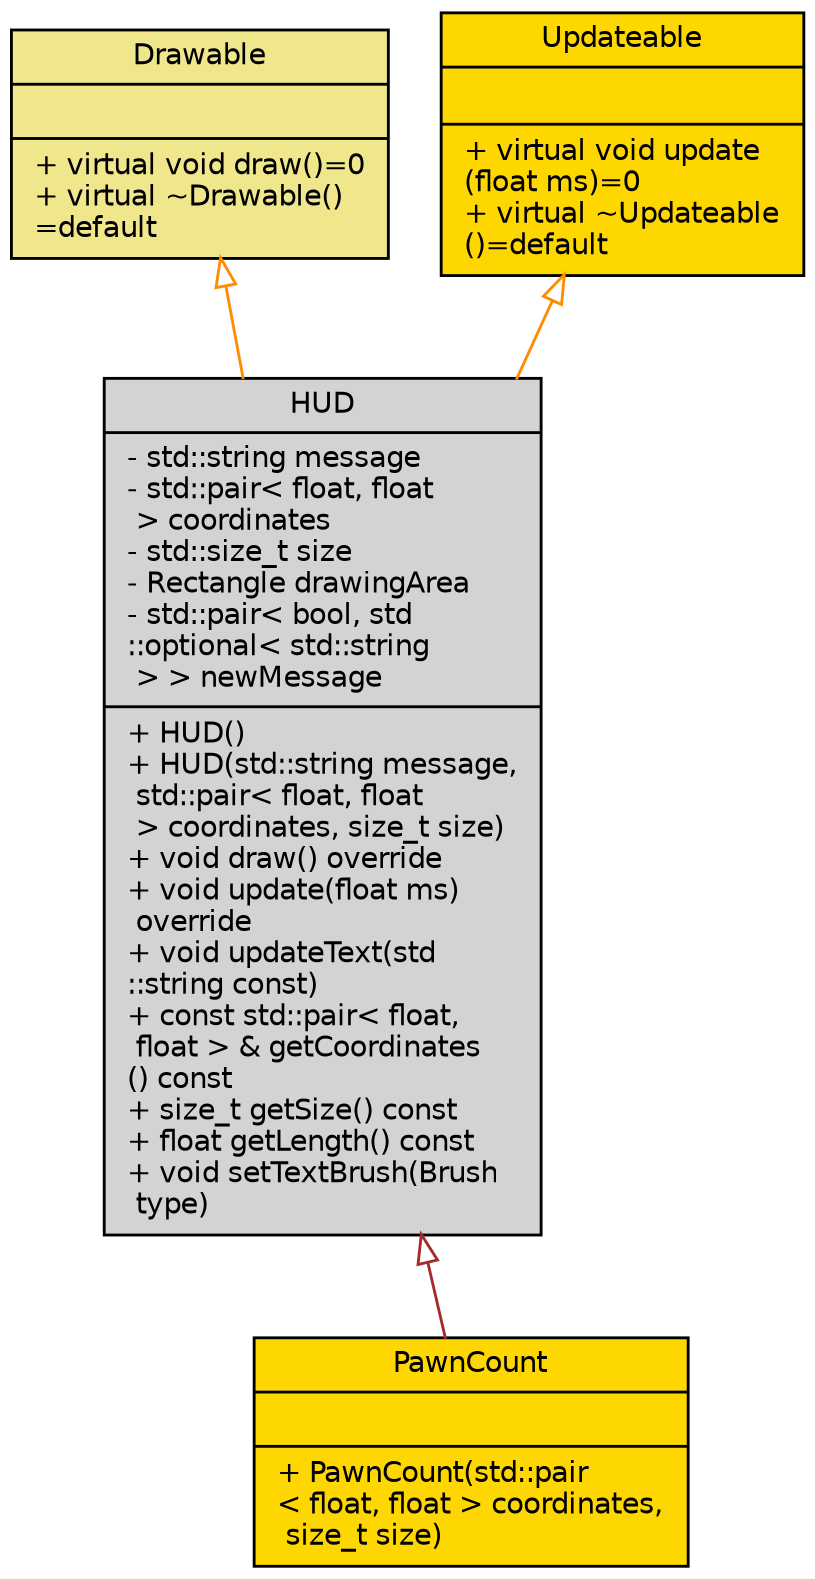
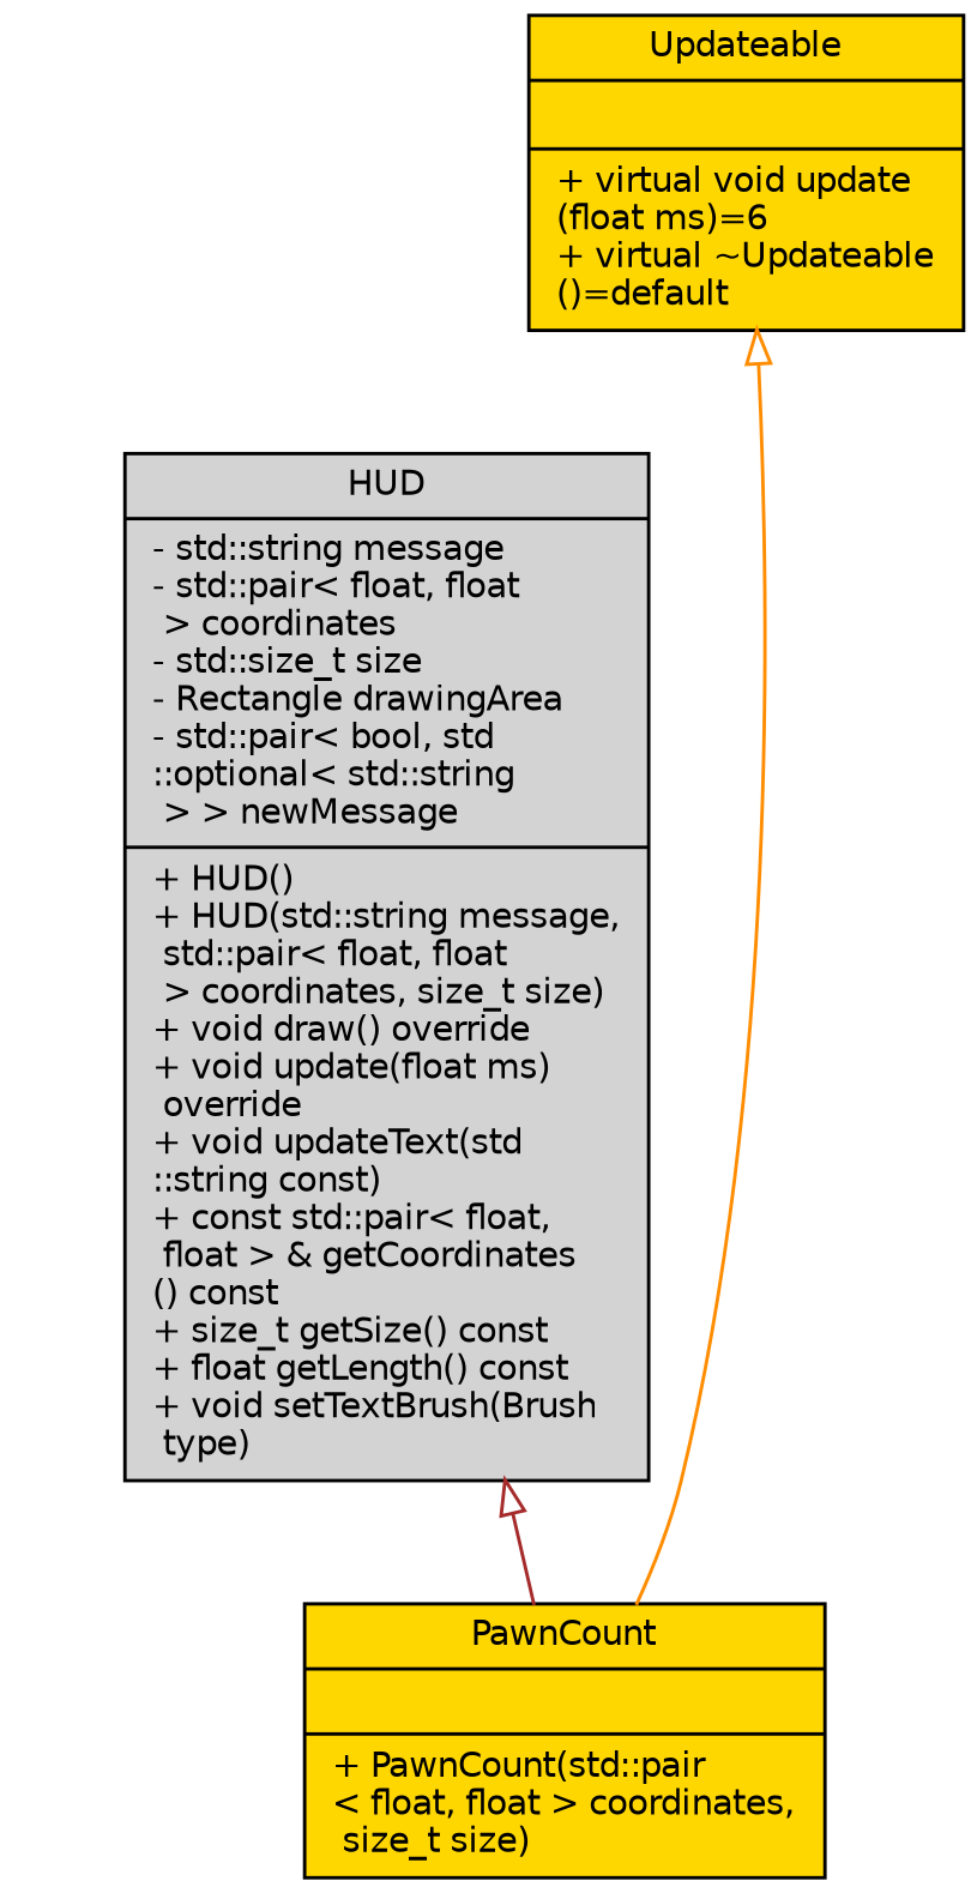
  digraph {
    node [color=black fillcolor=gold fontname=Helvetica fontsize=10 shape=record style=filled]
    edge [arrowtail=onormal color=darkorange dir=back fontname=Helvetica fontsize=10 labelfontname=Helvetica labelfontsize=10 style=solid]
    n1 [fillcolor=lightgrey fontcolor=black height=0.2 label="{HUD\n|- std::string message\l- std::pair\< float, float\l \> coordinates\l- std::size_t size\l- Rectangle drawingArea\l- std::pair\< bool, std\l::optional\< std::string\l \> \> newMessage\l|+  HUD()\l+  HUD(std::string message,\l std::pair\< float, float\l \> coordinates, size_t size)\l+ void draw() override\l+ void update(float ms)\l override\l+ void updateText(std\l::string const)\l+ const std::pair\< float,\l float \> & getCoordinates\l() const\l+ size_t getSize() const\l+ float getLength() const\l+ void setTextBrush(Brush\l type)\l}" width=0.4]
    n2 [height=0.2 label="{PawnCount\n||+  PawnCount(std::pair\l\< float, float \> coordinates,\l size_t size)\l}" width=0.4]
-   n3 [fillcolor=khaki height=0.2 label="{Drawable\n||+ virtual void draw()=0\l+ virtual ~Drawable()\l=default\l}" width=0.4]
-   n4 [height=0.2 label="{Updateable\n||+ virtual void update\l(float ms)=0\l+ virtual ~Updateable\l()=default\l}" width=0.4]
+   n4 [height=0.2 label="{Updateable\n||+ virtual void update\l(float ms)=6\l+ virtual ~Updateable\l()=default\l}" width=0.4]
    n1 -> n2 [color=brown]
-   n3 -> n1
-   n4 -> n1
+   n4 -> n2
  }
